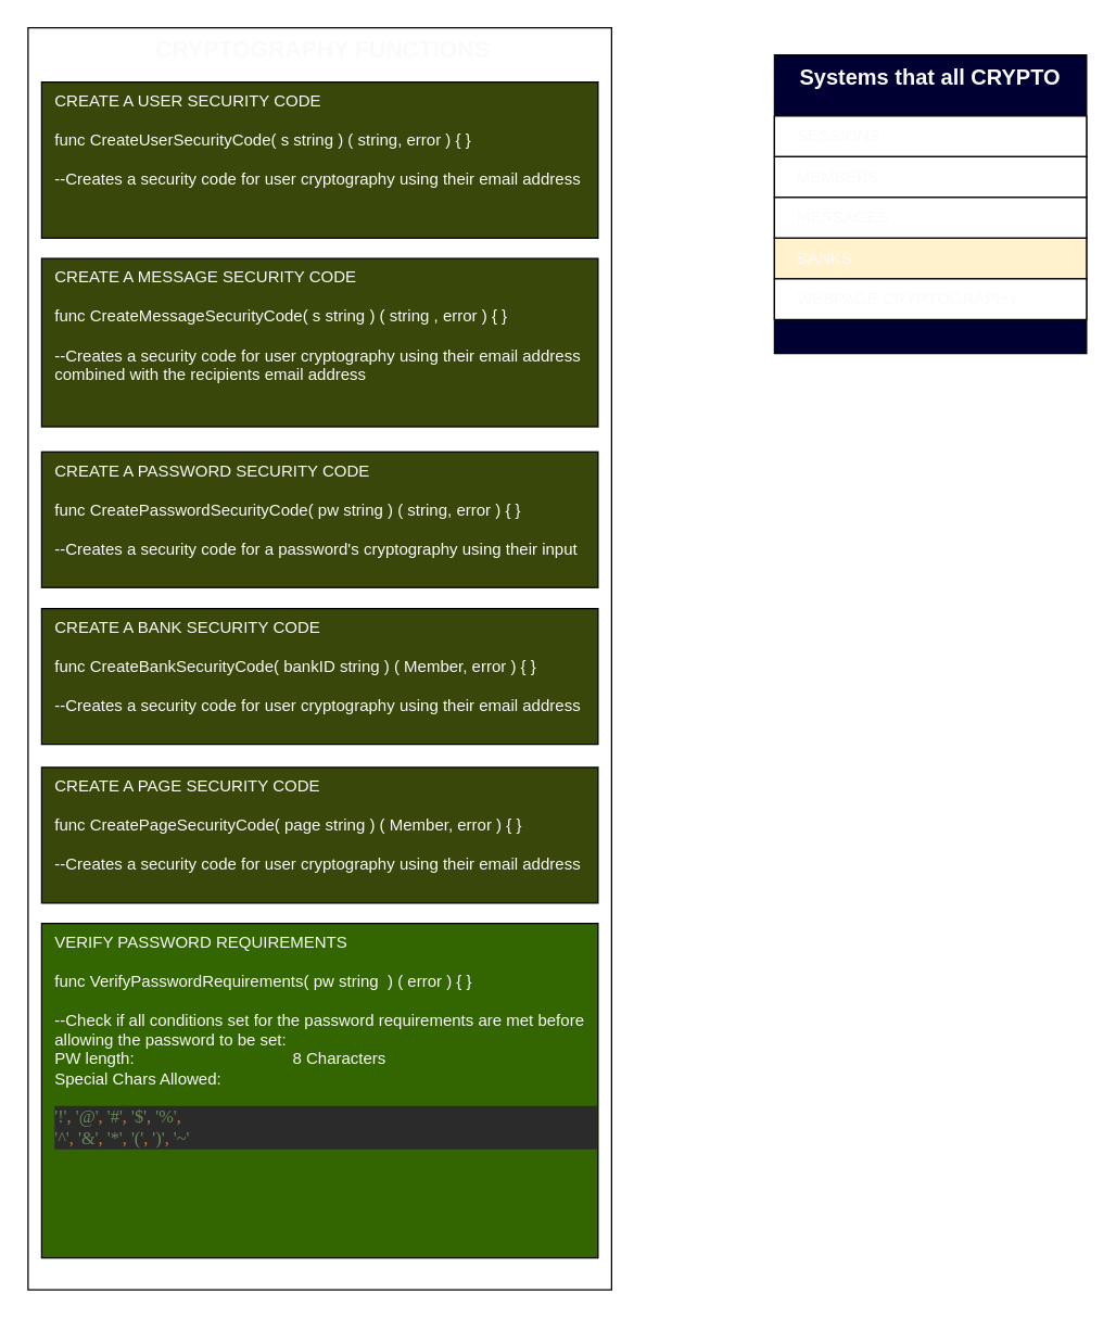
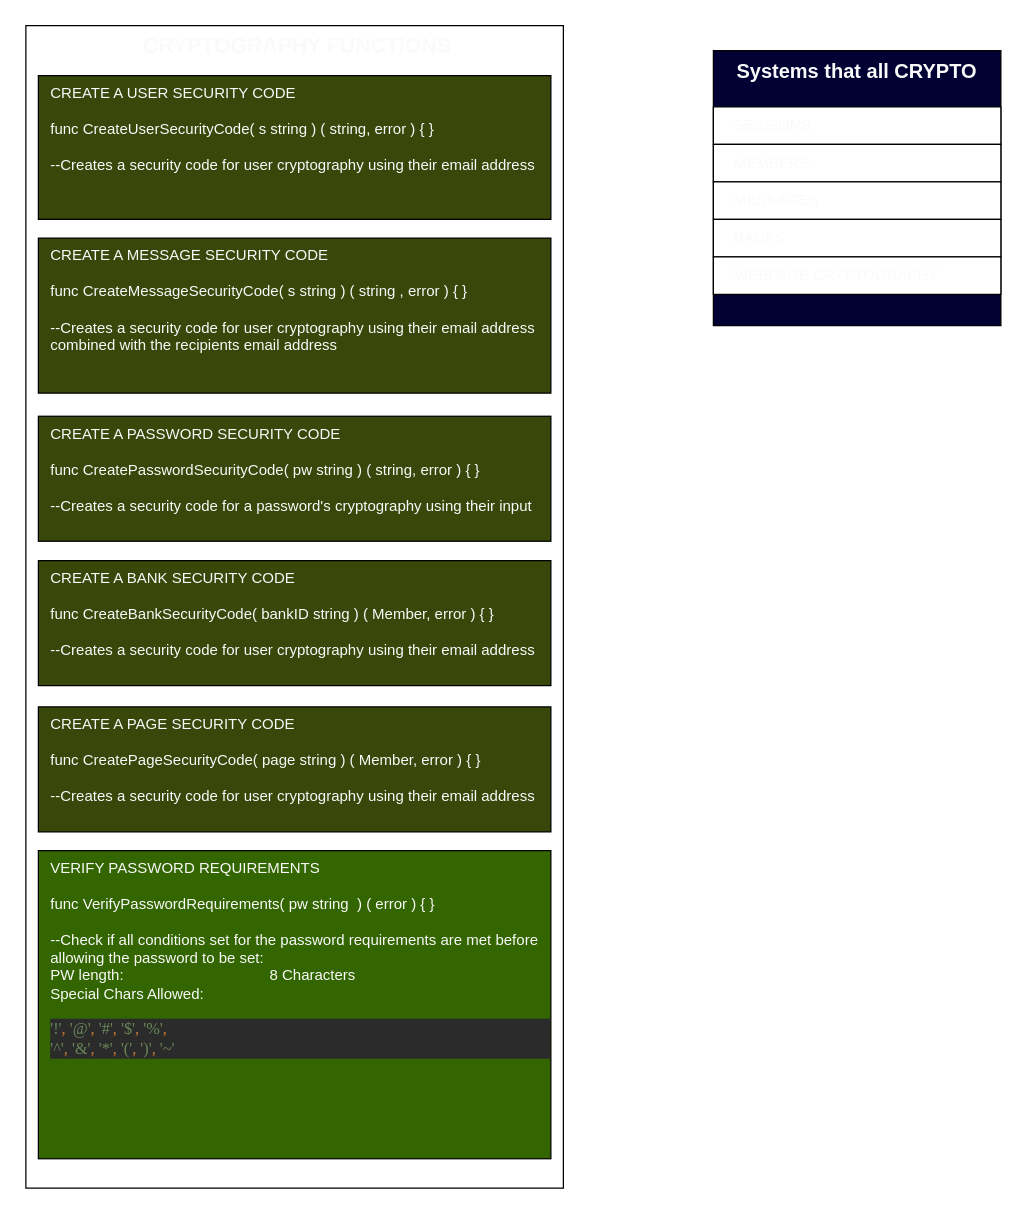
  <mxCell id="0" />
  <mxCell id="1" parent="0" />
  <mxCell id="2" value="&lt;b&gt;&lt;font style=&quot;font-size: 16px&quot;&gt;Systems that all CRYPTO&lt;/font&gt;&lt;/b&gt;" style="rounded=0;whiteSpace=wrap;html=1;fontColor=#FAFAFA;align=center;verticalAlign=top;fillColor=#000033;" parent="1" vertex="1"><mxGeometry x="570" y="40" width="230" height="220" as="geometry" /></mxCell>
  <mxCell id="3" value="SESSIONS" style="rounded=0;whiteSpace=wrap;html=1;fontColor=#FAFAFA;align=left;spacingLeft=15;" parent="1" vertex="1"><mxGeometry x="570" y="85" width="230" height="30" as="geometry" /></mxCell>
  <mxCell id="4" value="MEMBERS" style="rounded=0;whiteSpace=wrap;html=1;fontColor=#FAFAFA;align=left;spacingLeft=15;" parent="1" vertex="1"><mxGeometry x="570" y="115" width="230" height="30" as="geometry" /></mxCell>
  <mxCell id="5" value="&lt;div style=&quot;font-size: 17px;&quot;&gt;&amp;nbsp;CRYPTOGRAPHY FUNCTIONS&lt;br style=&quot;font-size: 17px;&quot;&gt;&lt;/div&gt;" style="rounded=0;whiteSpace=wrap;html=1;fontColor=#FAFAFA;align=center;verticalAlign=top;fontStyle=1;fontSize=17;" parent="1" vertex="1"><mxGeometry x="20" y="20" width="430" height="930" as="geometry" /></mxCell>
  <mxCell id="6" value="&lt;div&gt;CREATE A PASSWORD SECURITY CODE&lt;br&gt;&lt;/div&gt;&lt;div&gt;&lt;br&gt;&lt;/div&gt;&lt;div&gt;func CreatePasswordSecurityCode( pw string ) ( string, error ) { }&lt;/div&gt;&lt;div&gt;&lt;br&gt;&lt;/div&gt;--Creates a security code for a password's cryptography using their input&amp;nbsp; " style="rounded=0;whiteSpace=wrap;html=1;fontColor=#FAFAFA;align=left;spacingLeft=8;fillColor=#39470B;verticalAlign=top;" parent="1" vertex="1"><mxGeometry x="30" y="332.5" width="410" height="100" as="geometry" /></mxCell>
  <mxCell id="7" value="&lt;div&gt;CREATE A USER SECURITY CODE&lt;br&gt;&lt;/div&gt;&lt;div&gt;&lt;br&gt;&lt;/div&gt;&lt;div&gt;func CreateUserSecurityCode( s string ) ( string, error ) { }&lt;/div&gt;&lt;div&gt;&lt;br&gt;&lt;/div&gt;&lt;div&gt;--Creates a security code for user cryptography using their email address &lt;br&gt;&lt;/div&gt;" style="rounded=0;whiteSpace=wrap;html=1;fontColor=#FAFAFA;align=left;spacingLeft=8;fillColor=#39470B;verticalAlign=top;" parent="1" vertex="1"><mxGeometry x="30" y="60" width="410" height="115" as="geometry" /></mxCell>
  <mxCell id="8" value="&lt;div&gt;CREATE A MESSAGE SECURITY CODE&lt;br&gt;&lt;/div&gt;&lt;div&gt;&lt;br&gt;&lt;/div&gt;&lt;div&gt;func CreateMessageSecurityCode( s string ) ( string , error ) { }&lt;/div&gt;&lt;div&gt;&lt;br&gt;&lt;/div&gt;&lt;div&gt;--Creates a security code for user cryptography using their email address&lt;/div&gt;&lt;div&gt;combined with the recipients email address&lt;br&gt; &lt;/div&gt;" style="rounded=0;whiteSpace=wrap;html=1;fontColor=#FAFAFA;align=left;spacingLeft=8;fillColor=#39470B;verticalAlign=top;" parent="1" vertex="1"><mxGeometry x="30" y="190" width="410" height="124" as="geometry" /></mxCell>
  <mxCell id="9" value="&lt;div&gt;VERIFY PASSWORD REQUIREMENTS&lt;br&gt;&lt;/div&gt;&lt;div&gt;&lt;br&gt;&lt;/div&gt;&lt;div&gt;func VerifyPasswordRequirements( pw string&amp;nbsp; ) ( error ) { }&lt;/div&gt;&lt;div&gt;&lt;br&gt;&lt;/div&gt;&lt;div&gt;--Check if all conditions set for the password requirements are met before allowing the password to be set: &lt;br&gt;&lt;/div&gt;&lt;div&gt;PW length:&amp;nbsp;&amp;nbsp;&amp;nbsp;&amp;nbsp;&amp;nbsp;&amp;nbsp;&amp;nbsp;&amp;nbsp;&amp;nbsp;&amp;nbsp;&amp;nbsp;&amp;nbsp;&amp;nbsp;&amp;nbsp;&amp;nbsp;&amp;nbsp;&amp;nbsp;&amp;nbsp;&amp;nbsp;&amp;nbsp;&amp;nbsp;&amp;nbsp;&amp;nbsp;&amp;nbsp;&amp;nbsp;&amp;nbsp;&amp;nbsp;&amp;nbsp;&amp;nbsp;&amp;nbsp;&amp;nbsp;&amp;nbsp;&amp;nbsp;&amp;nbsp; 8 Characters &lt;br&gt;&lt;/div&gt;&lt;div&gt;Special Chars Allowed:&amp;nbsp;&amp;nbsp; &amp;nbsp; &amp;nbsp; &amp;nbsp;&amp;nbsp; &lt;br&gt;&lt;pre style=&quot;background-color: #2b2b2b ; color: #a9b7c6 ; font-family: &amp;#34;consolas&amp;#34; ; font-size: 9.8pt&quot;&gt;&lt;span style=&quot;color: #6a8759&quot;&gt;'!'&lt;/span&gt;&lt;span style=&quot;color: #cc7832&quot;&gt;, &lt;/span&gt;&lt;span style=&quot;color: #6a8759&quot;&gt;'@'&lt;/span&gt;&lt;span style=&quot;color: #cc7832&quot;&gt;, &lt;/span&gt;&lt;span style=&quot;color: #6a8759&quot;&gt;'#'&lt;/span&gt;&lt;span style=&quot;color: #cc7832&quot;&gt;, &lt;/span&gt;&lt;span style=&quot;color: #6a8759&quot;&gt;'$'&lt;/span&gt;&lt;span style=&quot;color: #cc7832&quot;&gt;, &lt;/span&gt;&lt;span style=&quot;color: #6a8759&quot;&gt;'%'&lt;/span&gt;&lt;span style=&quot;color: #cc7832&quot;&gt;, &lt;br&gt;&lt;/span&gt;&lt;span style=&quot;color: #6a8759&quot;&gt;'^'&lt;/span&gt;&lt;span style=&quot;color: #cc7832&quot;&gt;, &lt;/span&gt;&lt;span style=&quot;color: #6a8759&quot;&gt;'&amp;amp;'&lt;/span&gt;&lt;span style=&quot;color: #cc7832&quot;&gt;, &lt;/span&gt;&lt;span style=&quot;color: #6a8759&quot;&gt;'*'&lt;/span&gt;&lt;span style=&quot;color: #cc7832&quot;&gt;, &lt;/span&gt;&lt;span style=&quot;color: #6a8759&quot;&gt;'('&lt;/span&gt;&lt;span style=&quot;color: #cc7832&quot;&gt;, &lt;/span&gt;&lt;span style=&quot;color: #6a8759&quot;&gt;')'&lt;/span&gt;&lt;span style=&quot;color: #cc7832&quot;&gt;, &lt;/span&gt;&lt;span style=&quot;color: #6a8759&quot;&gt;'~'&lt;br&gt;&lt;/span&gt;&lt;/pre&gt;&lt;/div&gt;&lt;div&gt;&lt;br&gt;&lt;/div&gt;&lt;div&gt;&lt;br&gt;&lt;/div&gt;" style="rounded=0;whiteSpace=wrap;html=1;fontColor=#FAFAFA;align=left;spacingLeft=8;fillColor=#336600;verticalAlign=top;" parent="1" vertex="1"><mxGeometry x="30" y="680" width="410" height="246.5" as="geometry" /></mxCell>
  <mxCell id="10" value="&lt;div&gt;CREATE A BANK SECURITY CODE&lt;/div&gt;&lt;div&gt;&lt;br&gt;&lt;/div&gt;&lt;div&gt;func CreateBankSecurityCode( bankID string ) ( Member, error ) { }&lt;/div&gt;&lt;div&gt;&lt;br&gt;&lt;/div&gt;--Creates a security code for user cryptography using their email address " style="rounded=0;whiteSpace=wrap;html=1;fontColor=#FAFAFA;align=left;spacingLeft=8;fillColor=#39470B;verticalAlign=top;" parent="1" vertex="1"><mxGeometry x="30" y="448" width="410" height="100" as="geometry" /></mxCell>
  <mxCell id="11" value="MESSAGES" style="rounded=0;whiteSpace=wrap;html=1;fontColor=#FAFAFA;align=left;spacingLeft=15;" vertex="1" parent="1"><mxGeometry x="570" y="145" width="230" height="30" as="geometry" /></mxCell>
- <mxCell id="12" value="BANKS" style="rounded=0;whiteSpace=wrap;html=1;fontColor=#FAFAFA;align=left;spacingLeft=15;fillColor=#fff2cc;" vertex="1" parent="1"><mxGeometry x="570" y="175" width="230" height="30" as="geometry" /></mxCell>
+ <mxCell id="12" value="BANKS" style="rounded=0;whiteSpace=wrap;html=1;fontColor=#FAFAFA;align=left;spacingLeft=15;" vertex="1" parent="1"><mxGeometry x="570" y="175" width="230" height="30" as="geometry" /></mxCell>
  <mxCell id="13" value="WEBPAGE CRYPTOGRAPHY" style="rounded=0;whiteSpace=wrap;html=1;fontColor=#FAFAFA;align=left;spacingLeft=15;" vertex="1" parent="1"><mxGeometry x="570" y="205" width="230" height="30" as="geometry" /></mxCell>
  <mxCell id="14" value="&lt;div&gt;CREATE A PAGE SECURITY CODE&lt;/div&gt;&lt;div&gt;&lt;br&gt;&lt;/div&gt;&lt;div&gt;func CreatePageSecurityCode( page string ) ( Member, error ) { }&lt;/div&gt;&lt;div&gt;&lt;br&gt;&lt;/div&gt;--Creates a security code for user cryptography using their email address " style="rounded=0;whiteSpace=wrap;html=1;fontColor=#FAFAFA;align=left;spacingLeft=8;fillColor=#39470B;verticalAlign=top;" vertex="1" parent="1"><mxGeometry x="30" y="565" width="410" height="100" as="geometry" /></mxCell>
